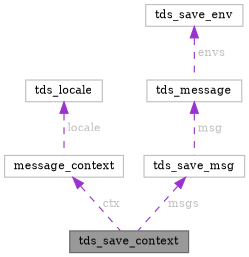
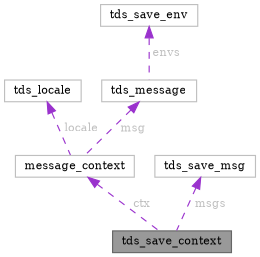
  digraph {
    fontname="DejaVu Serif"
    node [color=grey75 fillcolor=white fontname="DejaVu Serif" fontsize=10 shape=box style=filled]
    edge [color=darkorchid3 dir=back fontcolor=grey fontname="DejaVu Serif" fontsize=10 labelfontname=Helvetica labelfontsize=10 style=dashed]
    n1 [color=gray40 fillcolor=grey60 fontcolor=black height=0.2 label=tds_save_context width=0.4]
    n2 [height=0.2 label=message_context width=0.4]
    n3 [height=0.2 label=tds_locale width=0.4]
    n4 [height=0.2 label=tds_save_msg width=0.4]
    n5 [height=0.2 label=tds_message width=0.4]
    n6 [height=0.2 label=tds_save_env width=0.4]
    n2 -> n1 [label=" ctx"]
    n3 -> n2 [label=" locale"]
    n4 -> n1 [label=" msgs"]
-   n5 -> n4 [label=" msg"]
+   n5 -> n2 [label=" msg"]
    n6 -> n5 [label=" envs"]
  }
